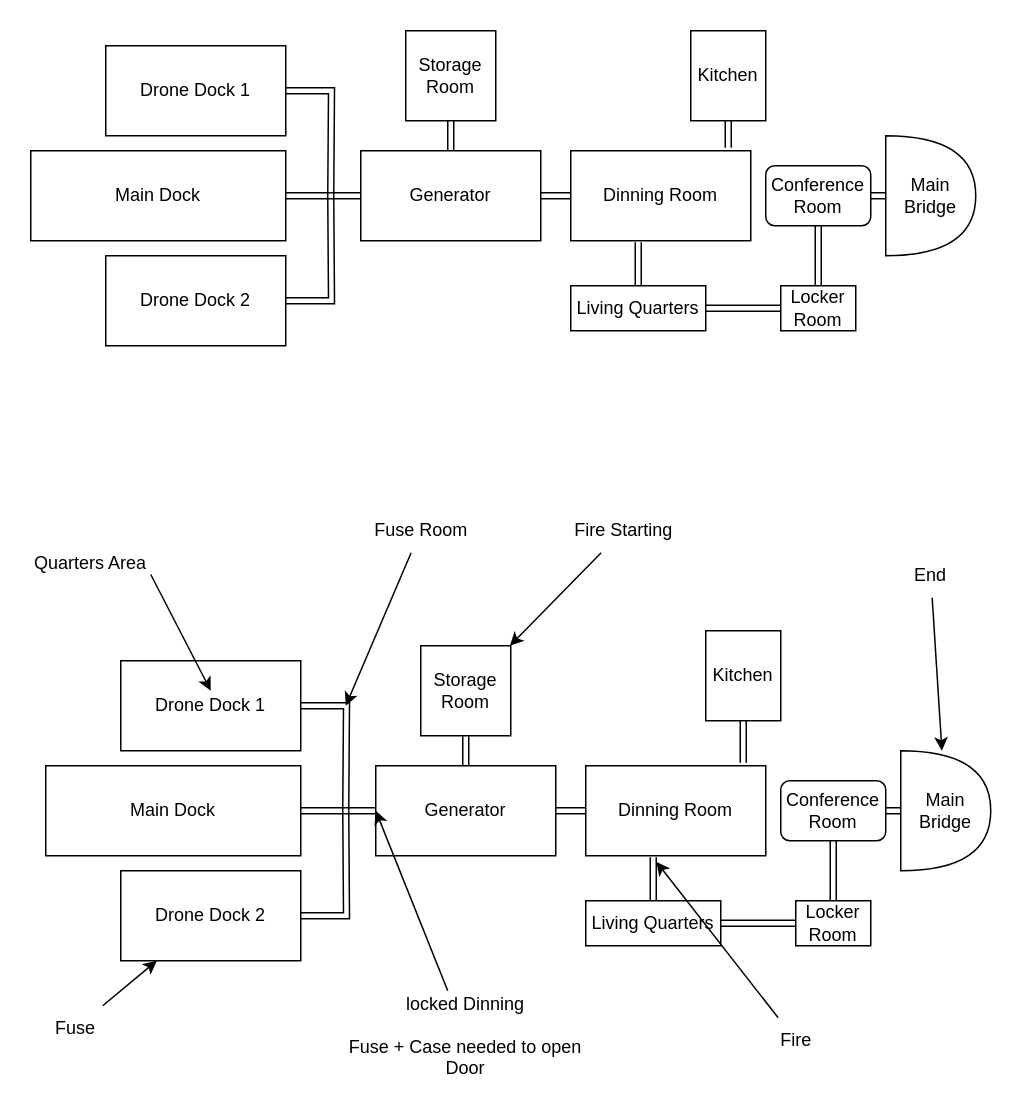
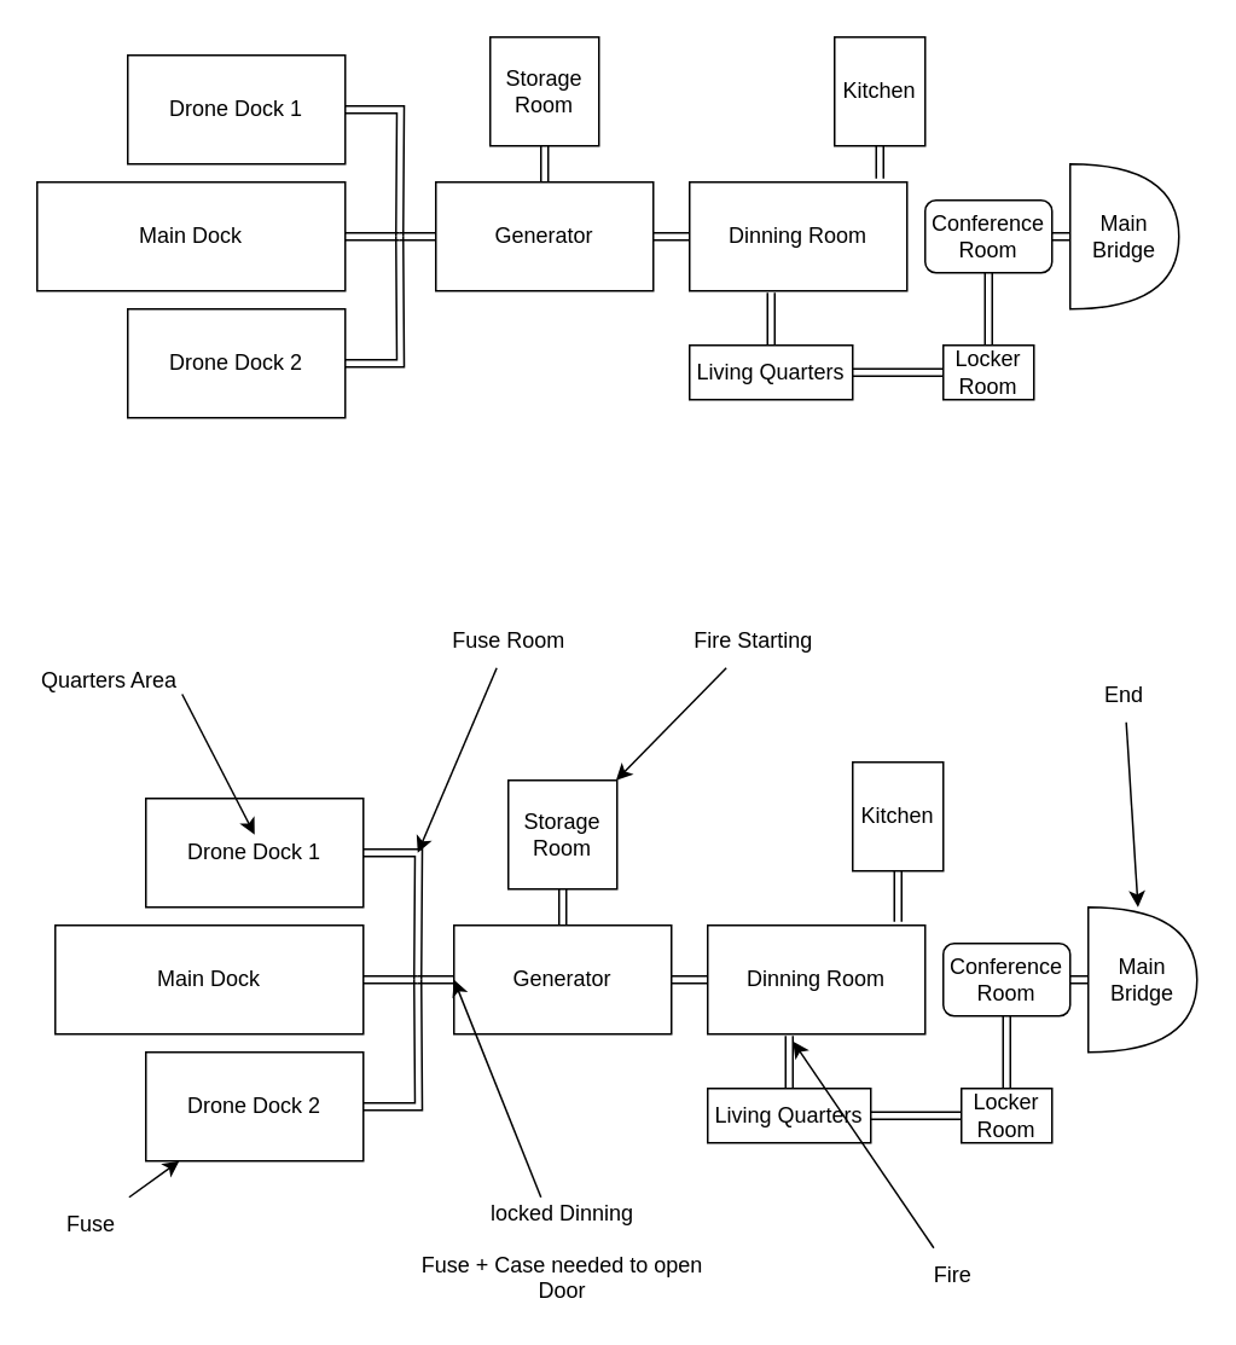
  <mxCell id="0" />
  <mxCell id="1" parent="0" />
  <mxCell id="2" style="edgeStyle=orthogonalEdgeStyle;shape=link;rounded=0;orthogonalLoop=1;jettySize=auto;html=1;" parent="1" source="3" edge="1"><mxGeometry relative="1" as="geometry"><mxPoint x="220" y="130" as="targetPoint" /></mxGeometry></mxCell>
  <mxCell id="3" value="Drone Dock 1" style="rounded=0;whiteSpace=wrap;html=1;" parent="1" vertex="1"><mxGeometry x="70" y="30" width="120" height="60" as="geometry" /></mxCell>
  <mxCell id="4" style="edgeStyle=orthogonalEdgeStyle;shape=link;rounded=0;orthogonalLoop=1;jettySize=auto;html=1;" parent="1" source="5" edge="1"><mxGeometry relative="1" as="geometry"><mxPoint x="220" y="130" as="targetPoint" /></mxGeometry></mxCell>
  <mxCell id="5" value="Drone Dock 2" style="rounded=0;whiteSpace=wrap;html=1;" parent="1" vertex="1"><mxGeometry x="70" y="170" width="120" height="60" as="geometry" /></mxCell>
  <mxCell id="6" style="edgeStyle=orthogonalEdgeStyle;shape=link;rounded=0;orthogonalLoop=1;jettySize=auto;html=1;" parent="1" source="7" edge="1"><mxGeometry relative="1" as="geometry"><mxPoint x="220" y="130" as="targetPoint" /></mxGeometry></mxCell>
  <mxCell id="7" value="Main Dock" style="whiteSpace=wrap;html=1;" parent="1" vertex="1"><mxGeometry x="20" y="100" width="170" height="60" as="geometry" /></mxCell>
  <mxCell id="8" style="edgeStyle=orthogonalEdgeStyle;shape=link;rounded=0;orthogonalLoop=1;jettySize=auto;html=1;exitX=0;exitY=0.5;exitDx=0;exitDy=0;" parent="1" source="10" edge="1"><mxGeometry relative="1" as="geometry"><mxPoint x="220" y="130" as="targetPoint" /></mxGeometry></mxCell>
  <mxCell id="9" style="edgeStyle=orthogonalEdgeStyle;shape=link;rounded=0;orthogonalLoop=1;jettySize=auto;html=1;exitX=1;exitY=0.5;exitDx=0;exitDy=0;entryX=0;entryY=0.5;entryDx=0;entryDy=0;" parent="1" source="10" target="17" edge="1"><mxGeometry relative="1" as="geometry" /></mxCell>
  <mxCell id="10" value="Generator" style="rounded=0;whiteSpace=wrap;html=1;" parent="1" vertex="1"><mxGeometry x="240" y="100" width="120" height="60" as="geometry" /></mxCell>
  <mxCell id="11" style="edgeStyle=orthogonalEdgeStyle;shape=link;rounded=0;orthogonalLoop=1;jettySize=auto;html=1;entryX=0.5;entryY=0;entryDx=0;entryDy=0;" parent="1" source="12" target="10" edge="1"><mxGeometry relative="1" as="geometry" /></mxCell>
  <mxCell id="12" value="Storage Room" style="rounded=0;whiteSpace=wrap;html=1;" parent="1" vertex="1"><mxGeometry x="270" y="20" width="60" height="60" as="geometry" /></mxCell>
  <mxCell id="13" style="edgeStyle=orthogonalEdgeStyle;shape=link;rounded=0;orthogonalLoop=1;jettySize=auto;html=1;exitX=1;exitY=0.5;exitDx=0;exitDy=0;entryX=0;entryY=0.5;entryDx=0;entryDy=0;" parent="1" source="15" target="16" edge="1"><mxGeometry relative="1" as="geometry" /></mxCell>
  <mxCell id="14" style="edgeStyle=orthogonalEdgeStyle;shape=link;rounded=0;orthogonalLoop=1;jettySize=auto;html=1;exitX=0.5;exitY=0;exitDx=0;exitDy=0;entryX=0.375;entryY=1.017;entryDx=0;entryDy=0;entryPerimeter=0;" parent="1" source="15" target="17" edge="1"><mxGeometry relative="1" as="geometry" /></mxCell>
  <mxCell id="15" value="Living Quarters" style="rounded=0;whiteSpace=wrap;html=1;" parent="1" vertex="1"><mxGeometry x="380" y="190" width="90" height="30" as="geometry" /></mxCell>
  <mxCell id="16" value="Locker Room" style="rounded=0;whiteSpace=wrap;html=1;" parent="1" vertex="1"><mxGeometry x="520" y="190" width="50" height="30" as="geometry" /></mxCell>
  <mxCell id="17" value="Dinning Room" style="rounded=0;whiteSpace=wrap;html=1;" parent="1" vertex="1"><mxGeometry x="380" y="100" width="120" height="60" as="geometry" /></mxCell>
  <mxCell id="18" style="edgeStyle=orthogonalEdgeStyle;shape=link;rounded=0;orthogonalLoop=1;jettySize=auto;html=1;exitX=0.5;exitY=1;exitDx=0;exitDy=0;entryX=0.875;entryY=-0.033;entryDx=0;entryDy=0;entryPerimeter=0;" parent="1" source="19" target="17" edge="1"><mxGeometry relative="1" as="geometry" /></mxCell>
  <mxCell id="19" value="Kitchen" style="rounded=0;whiteSpace=wrap;html=1;" parent="1" vertex="1"><mxGeometry x="460" y="20" width="50" height="60" as="geometry" /></mxCell>
  <mxCell id="20" style="edgeStyle=orthogonalEdgeStyle;shape=link;rounded=0;orthogonalLoop=1;jettySize=auto;html=1;exitX=1;exitY=0.5;exitDx=0;exitDy=0;entryX=0;entryY=0.5;entryDx=0;entryDy=0;entryPerimeter=0;" parent="1" source="21" target="22" edge="1"><mxGeometry relative="1" as="geometry" /></mxCell>
  <mxCell id="21" value="Conference Room" style="rounded=1;whiteSpace=wrap;html=1;" parent="1" vertex="1"><mxGeometry x="510" y="110" width="70" height="40" as="geometry" /></mxCell>
  <mxCell id="22" value="Main Bridge" style="shape=or;whiteSpace=wrap;html=1;" parent="1" vertex="1"><mxGeometry x="590" y="90" width="60" height="80" as="geometry" /></mxCell>
  <mxCell id="23" style="edgeStyle=orthogonalEdgeStyle;shape=link;rounded=0;orthogonalLoop=1;jettySize=auto;html=1;" parent="1" source="24" edge="1"><mxGeometry relative="1" as="geometry"><mxPoint x="230" y="540" as="targetPoint" /></mxGeometry></mxCell>
  <mxCell id="24" value="Drone Dock 1" style="rounded=0;whiteSpace=wrap;html=1;" parent="1" vertex="1"><mxGeometry x="80" y="440" width="120" height="60" as="geometry" /></mxCell>
  <mxCell id="25" style="edgeStyle=orthogonalEdgeStyle;shape=link;rounded=0;orthogonalLoop=1;jettySize=auto;html=1;" parent="1" source="26" edge="1"><mxGeometry relative="1" as="geometry"><mxPoint x="230" y="540" as="targetPoint" /></mxGeometry></mxCell>
  <mxCell id="26" value="Drone Dock 2" style="rounded=0;whiteSpace=wrap;html=1;" parent="1" vertex="1"><mxGeometry x="80" y="580" width="120" height="60" as="geometry" /></mxCell>
  <mxCell id="27" style="edgeStyle=orthogonalEdgeStyle;shape=link;rounded=0;orthogonalLoop=1;jettySize=auto;html=1;" parent="1" source="28" edge="1"><mxGeometry relative="1" as="geometry"><mxPoint x="230" y="540" as="targetPoint" /></mxGeometry></mxCell>
  <mxCell id="28" value="Main Dock" style="whiteSpace=wrap;html=1;" parent="1" vertex="1"><mxGeometry x="30" y="510" width="170" height="60" as="geometry" /></mxCell>
  <mxCell id="29" style="edgeStyle=orthogonalEdgeStyle;shape=link;rounded=0;orthogonalLoop=1;jettySize=auto;html=1;exitX=0;exitY=0.5;exitDx=0;exitDy=0;" parent="1" source="31" edge="1"><mxGeometry relative="1" as="geometry"><mxPoint x="230" y="540" as="targetPoint" /></mxGeometry></mxCell>
  <mxCell id="30" style="edgeStyle=orthogonalEdgeStyle;shape=link;rounded=0;orthogonalLoop=1;jettySize=auto;html=1;exitX=1;exitY=0.5;exitDx=0;exitDy=0;entryX=0;entryY=0.5;entryDx=0;entryDy=0;" parent="1" source="31" target="39" edge="1"><mxGeometry relative="1" as="geometry" /></mxCell>
  <mxCell id="31" value="Generator" style="rounded=0;whiteSpace=wrap;html=1;" parent="1" vertex="1"><mxGeometry x="250" y="510" width="120" height="60" as="geometry" /></mxCell>
  <mxCell id="32" style="edgeStyle=orthogonalEdgeStyle;shape=link;rounded=0;orthogonalLoop=1;jettySize=auto;html=1;entryX=0.5;entryY=0;entryDx=0;entryDy=0;" parent="1" source="33" target="31" edge="1"><mxGeometry relative="1" as="geometry" /></mxCell>
  <mxCell id="33" value="Storage Room" style="rounded=0;whiteSpace=wrap;html=1;" parent="1" vertex="1"><mxGeometry x="280" y="430" width="60" height="60" as="geometry" /></mxCell>
  <mxCell id="34" style="edgeStyle=orthogonalEdgeStyle;shape=link;rounded=0;orthogonalLoop=1;jettySize=auto;html=1;exitX=1;exitY=0.5;exitDx=0;exitDy=0;entryX=0;entryY=0.5;entryDx=0;entryDy=0;" parent="1" source="36" target="38" edge="1"><mxGeometry relative="1" as="geometry" /></mxCell>
  <mxCell id="35" style="edgeStyle=orthogonalEdgeStyle;shape=link;rounded=0;orthogonalLoop=1;jettySize=auto;html=1;exitX=0.5;exitY=0;exitDx=0;exitDy=0;entryX=0.375;entryY=1.017;entryDx=0;entryDy=0;entryPerimeter=0;" parent="1" source="36" target="39" edge="1"><mxGeometry relative="1" as="geometry" /></mxCell>
  <mxCell id="36" value="Living Quarters" style="rounded=0;whiteSpace=wrap;html=1;" parent="1" vertex="1"><mxGeometry x="390" y="600" width="90" height="30" as="geometry" /></mxCell>
  <mxCell id="37" style="edgeStyle=orthogonalEdgeStyle;rounded=0;orthogonalLoop=1;jettySize=auto;html=1;exitX=0.5;exitY=0;exitDx=0;exitDy=0;entryX=0.5;entryY=1;entryDx=0;entryDy=0;shape=link;" parent="1" source="38" target="43" edge="1"><mxGeometry relative="1" as="geometry" /></mxCell>
  <mxCell id="38" value="Locker Room" style="rounded=0;whiteSpace=wrap;html=1;" parent="1" vertex="1"><mxGeometry x="530" y="600" width="50" height="30" as="geometry" /></mxCell>
  <mxCell id="39" value="Dinning Room" style="rounded=0;whiteSpace=wrap;html=1;" parent="1" vertex="1"><mxGeometry x="390" y="510" width="120" height="60" as="geometry" /></mxCell>
  <mxCell id="40" style="edgeStyle=orthogonalEdgeStyle;shape=link;rounded=0;orthogonalLoop=1;jettySize=auto;html=1;exitX=0.5;exitY=1;exitDx=0;exitDy=0;entryX=0.875;entryY=-0.033;entryDx=0;entryDy=0;entryPerimeter=0;" parent="1" source="41" target="39" edge="1"><mxGeometry relative="1" as="geometry" /></mxCell>
  <mxCell id="41" value="Kitchen" style="rounded=0;whiteSpace=wrap;html=1;" parent="1" vertex="1"><mxGeometry x="470" y="420" width="50" height="60" as="geometry" /></mxCell>
  <mxCell id="42" style="edgeStyle=orthogonalEdgeStyle;shape=link;rounded=0;orthogonalLoop=1;jettySize=auto;html=1;exitX=1;exitY=0.5;exitDx=0;exitDy=0;entryX=0;entryY=0.5;entryDx=0;entryDy=0;entryPerimeter=0;" parent="1" source="43" target="44" edge="1"><mxGeometry relative="1" as="geometry" /></mxCell>
  <mxCell id="43" value="Conference Room" style="rounded=1;whiteSpace=wrap;html=1;" parent="1" vertex="1"><mxGeometry x="520" y="520" width="70" height="40" as="geometry" /></mxCell>
  <mxCell id="44" value="Main Bridge" style="shape=or;whiteSpace=wrap;html=1;" parent="1" vertex="1"><mxGeometry x="600" y="500" width="60" height="80" as="geometry" /></mxCell>
  <mxCell id="45" style="edgeStyle=none;rounded=0;orthogonalLoop=1;jettySize=auto;html=1;exitX=1;exitY=0.75;exitDx=0;exitDy=0;entryX=0.5;entryY=0.333;entryDx=0;entryDy=0;entryPerimeter=0;" parent="1" source="46" target="24" edge="1"><mxGeometry relative="1" as="geometry" /></mxCell>
  <mxCell id="46" value="Quarters Area" style="text;html=1;strokeColor=none;fillColor=none;align=center;verticalAlign=middle;whiteSpace=wrap;rounded=0;" parent="1" vertex="1"><mxGeometry x="20" y="360" width="80" height="30" as="geometry" /></mxCell>
  <mxCell id="47" style="edgeStyle=none;rounded=0;orthogonalLoop=1;jettySize=auto;html=1;entryX=0;entryY=0.5;entryDx=0;entryDy=0;" parent="1" source="48" target="31" edge="1"><mxGeometry relative="1" as="geometry" /></mxCell>
  <mxCell id="48" value="&lt;div&gt;locked Dinning&lt;/div&gt;&lt;div&gt;&lt;br&gt;&lt;/div&gt;&lt;div&gt;Fuse + Case needed to open Door&lt;br&gt;&lt;/div&gt;" style="text;html=1;strokeColor=none;fillColor=none;align=center;verticalAlign=middle;whiteSpace=wrap;rounded=0;" parent="1" vertex="1"><mxGeometry x="230" y="660" width="160" height="60" as="geometry" /></mxCell>
  <mxCell id="49" style="edgeStyle=none;rounded=0;orthogonalLoop=1;jettySize=auto;html=1;" parent="1" source="50" target="26" edge="1"><mxGeometry relative="1" as="geometry" /></mxCell>
- <mxCell id="50" value="Fuse" style="text;html=1;strokeColor=none;fillColor=none;align=center;verticalAlign=middle;whiteSpace=wrap;rounded=0;" parent="1" vertex="1"><mxGeometry x="20" y="670" width="60" height="30" as="geometry" /></mxCell>
+ <mxCell id="50" value="Fuse" style="text;html=1;strokeColor=none;fillColor=none;align=center;verticalAlign=middle;whiteSpace=wrap;rounded=0;" parent="1" vertex="1"><mxGeometry x="20" y="660" width="60" height="30" as="geometry" /></mxCell>
  <mxCell id="51" style="edgeStyle=none;rounded=0;orthogonalLoop=1;jettySize=auto;html=1;" parent="1" source="52" edge="1"><mxGeometry relative="1" as="geometry"><mxPoint x="230" y="470" as="targetPoint" /></mxGeometry></mxCell>
  <mxCell id="52" value="Fuse Room" style="text;html=1;align=center;verticalAlign=middle;resizable=0;points=[];autosize=1;strokeColor=none;fillColor=none;" parent="1" vertex="1"><mxGeometry x="240" y="338" width="80" height="30" as="geometry" /></mxCell>
  <mxCell id="53" style="edgeStyle=none;rounded=0;orthogonalLoop=1;jettySize=auto;html=1;entryX=0.392;entryY=1.067;entryDx=0;entryDy=0;entryPerimeter=0;" parent="1" source="54" target="39" edge="1"><mxGeometry relative="1" as="geometry" /></mxCell>
- <mxCell id="54" value="Fire" style="text;html=1;align=center;verticalAlign=middle;resizable=0;points=[];autosize=1;strokeColor=none;fillColor=none;" parent="1" vertex="1"><mxGeometry x="510" y="678" width="40" height="30" as="geometry" /></mxCell>
+ <mxCell id="54" value="Fire" style="text;html=1;align=center;verticalAlign=middle;resizable=0;points=[];autosize=1;strokeColor=none;fillColor=none;" parent="1" vertex="1"><mxGeometry x="505" y="688" width="40" height="30" as="geometry" /></mxCell>
  <mxCell id="55" style="edgeStyle=none;rounded=0;orthogonalLoop=1;jettySize=auto;html=1;" parent="1" source="56" target="33" edge="1"><mxGeometry relative="1" as="geometry" /></mxCell>
  <mxCell id="56" value="Fire Starting" style="text;html=1;align=center;verticalAlign=middle;resizable=0;points=[];autosize=1;strokeColor=none;fillColor=none;" parent="1" vertex="1"><mxGeometry x="360" y="338" width="110" height="30" as="geometry" /></mxCell>
  <mxCell id="57" style="edgeStyle=none;rounded=0;orthogonalLoop=1;jettySize=auto;html=1;" parent="1" source="58" target="44" edge="1"><mxGeometry relative="1" as="geometry" /></mxCell>
  <mxCell id="58" value="End" style="text;html=1;strokeColor=none;fillColor=none;align=center;verticalAlign=middle;whiteSpace=wrap;rounded=0;" parent="1" vertex="1"><mxGeometry x="590" y="368" width="60" height="30" as="geometry" /></mxCell>
  <mxCell id="59" value="" style="endArrow=none;html=1;rounded=0;exitX=0.5;exitY=0;exitDx=0;exitDy=0;entryX=0.5;entryY=1;entryDx=0;entryDy=0;shape=link;" parent="1" source="16" target="21" edge="1"><mxGeometry width="50" height="50" relative="1" as="geometry"><mxPoint x="460" y="190" as="sourcePoint" /><mxPoint x="510" y="140" as="targetPoint" /></mxGeometry></mxCell>
